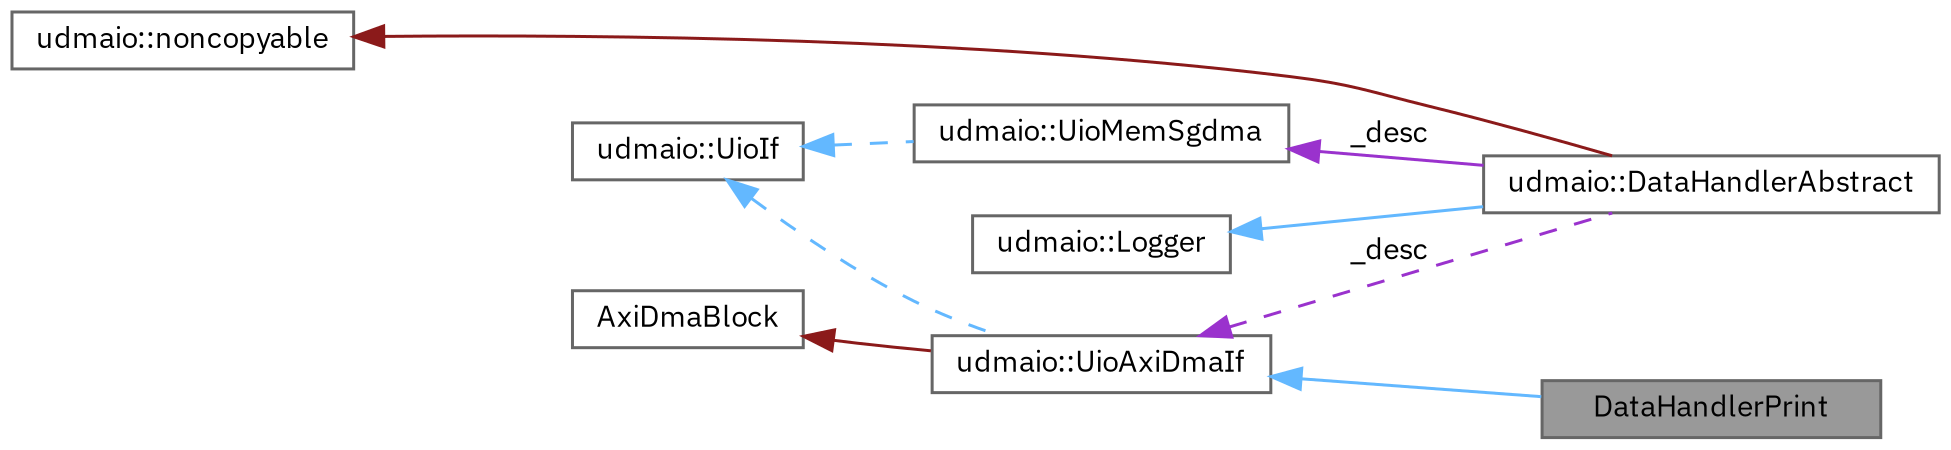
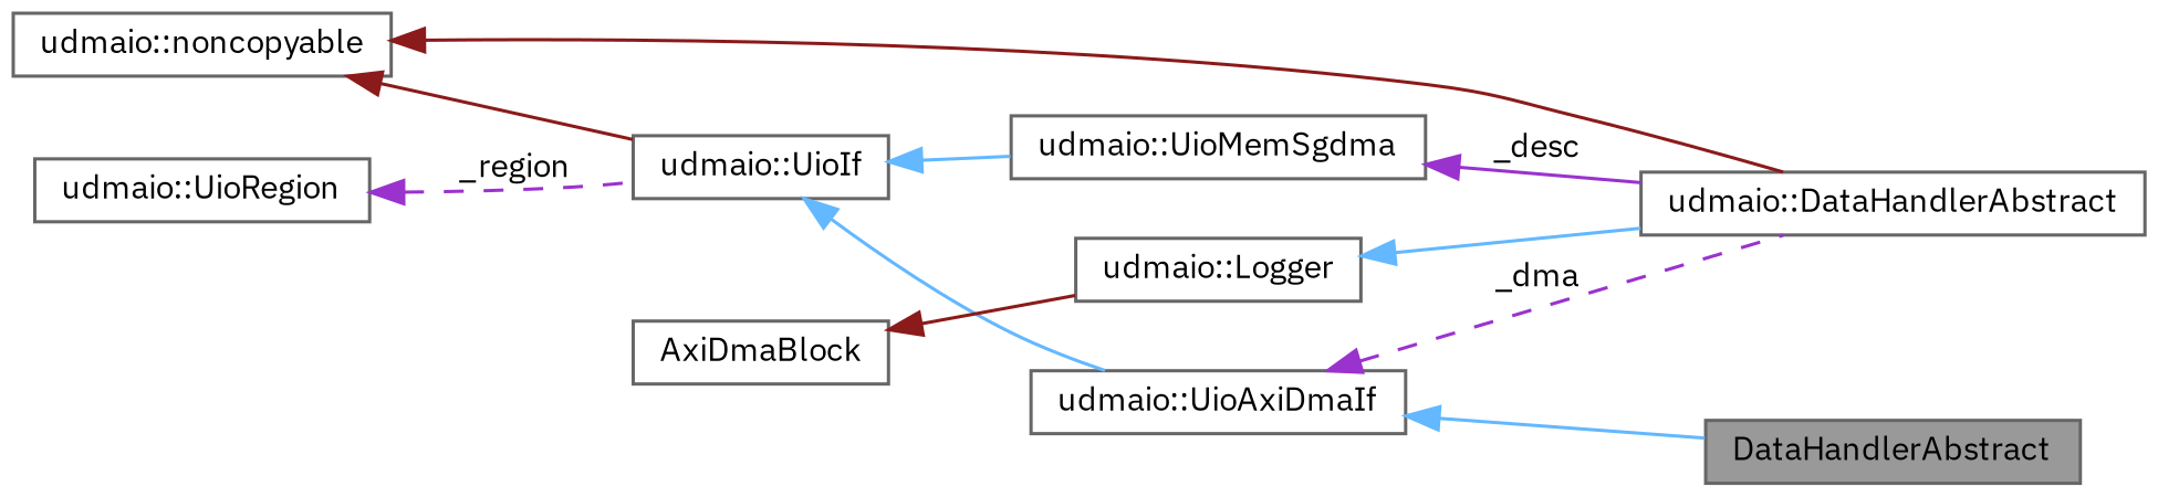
  digraph {
    fontname="IBM Plex Sans"
    rankdir=LR
    node [color=gray40 fillcolor=white fontname="IBM Plex Sans" fontsize=10 shape=box style=filled]
    edge [color=steelblue1 dir=back fontname="IBM Plex Sans" fontsize=10 labelfontname=Helvetica labelfontsize=10 style=solid]
-   n1 [fillcolor=grey60 fontcolor=black height=0.2 label=DataHandlerPrint width=0.4]
+   n1 [fillcolor=grey60 fontcolor=black height=0.2 label=DataHandlerAbstract width=0.4]
    n2 [height=0.2 label="udmaio::DataHandlerAbstract" width=0.4]
    n3 [height=0.2 label="udmaio::Logger" width=0.4]
    n4 [height=0.2 label="udmaio::UioIf" width=0.4]
    n5 [height=0.2 label="udmaio::UioAxiDmaIf" width=0.4]
    n6 [height=0.2 label="udmaio::UioMemSgdma" width=0.4]
    n7 [height=0.2 label="udmaio::noncopyable" width=0.4]
+   n8 [height=0.2 label="udmaio::UioRegion" width=0.4]
    n9 [height=0.2 label=AxiDmaBlock width=0.4]
    n3 -> n2
-   n4 -> n5 [style=dashed]
-   n4 -> n6 [style=dashed]
+   n4 -> n5
+   n4 -> n6
    n5 -> n1
-   n5 -> n2 [color=darkorchid3 label=" _desc" style=dashed]
+   n5 -> n2 [color=darkorchid3 label=" _dma" style=dashed]
    n6 -> n2 [color=darkorchid3 label=" _desc"]
    n7 -> n2 [color=firebrick4]
-   n9 -> n5 [color=firebrick4]
+   n7 -> n4 [color=firebrick4]
+   n8 -> n4 [color=darkorchid3 label=" _region" style=dashed]
+   n9 -> n3 [color=firebrick4]
  }
